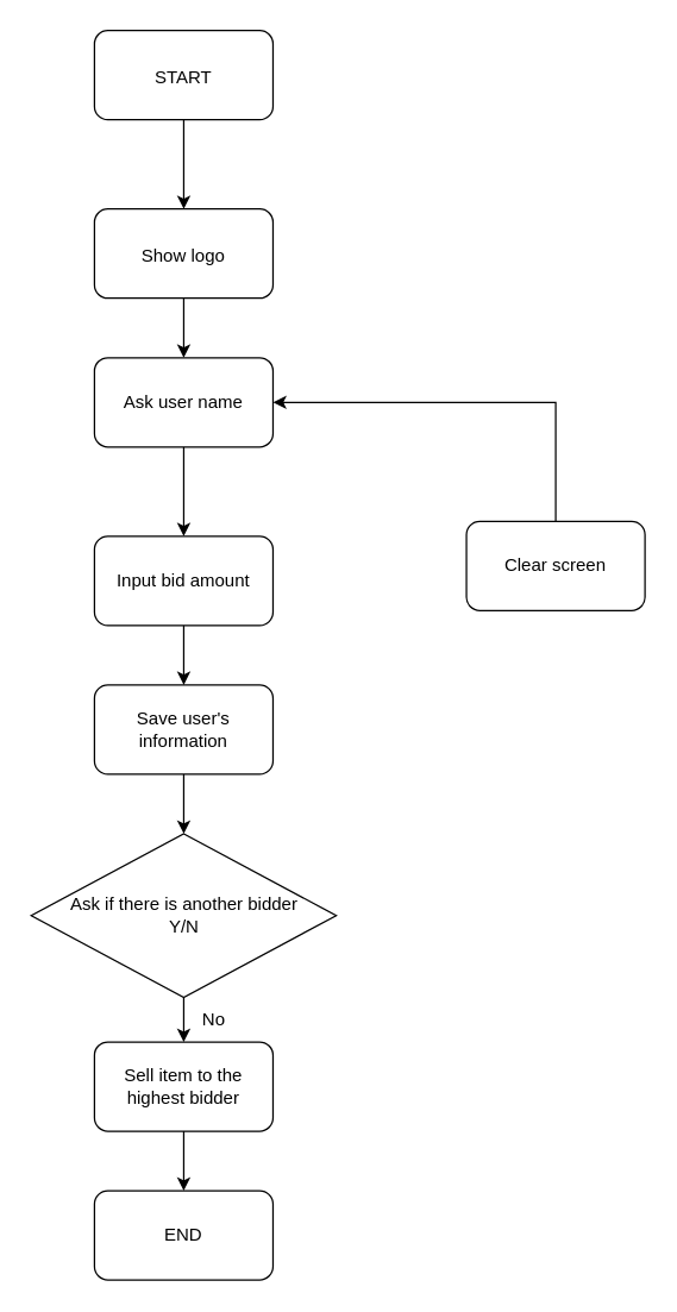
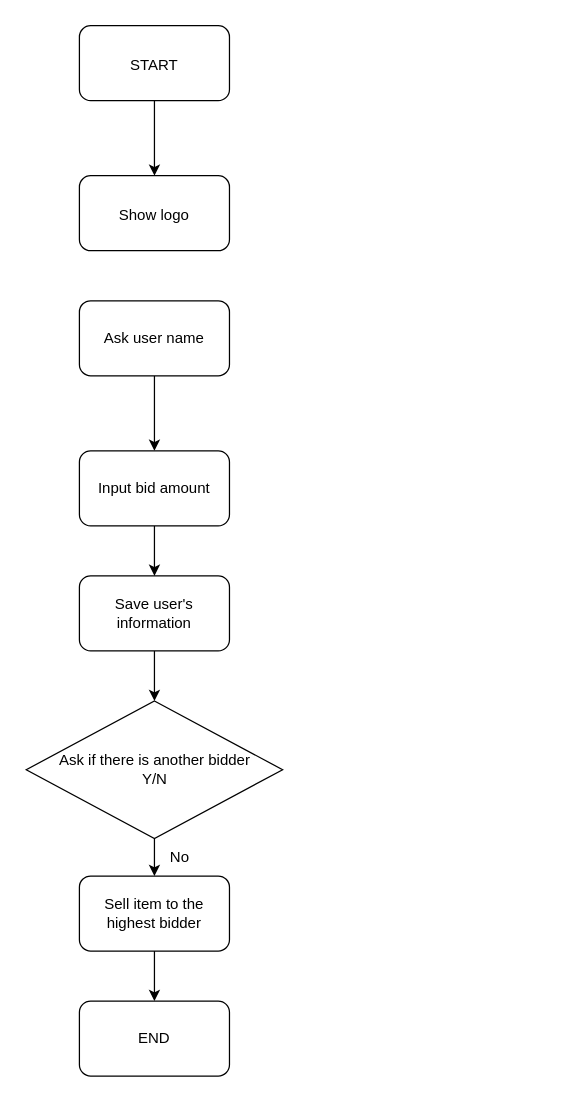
  <mxCell id="0" />
  <mxCell id="1" parent="0" />
  <mxCell id="2" value="" style="edgeStyle=orthogonalEdgeStyle;rounded=0;orthogonalLoop=1;jettySize=auto;html=1;fontSize=12;" edge="1" parent="1" source="3" target="5"><mxGeometry relative="1" as="geometry" /></mxCell>
  <mxCell id="3" value="&lt;font style=&quot;font-size: 12px;&quot;&gt;START&lt;/font&gt;" style="rounded=1;whiteSpace=wrap;html=1;fontSize=16;" parent="1" vertex="1"><mxGeometry x="63" y="20" width="120" height="60" as="geometry" /></mxCell>
- <mxCell id="4" value="" style="edgeStyle=orthogonalEdgeStyle;rounded=0;orthogonalLoop=1;jettySize=auto;html=1;fontSize=12;" edge="1" parent="1" source="5" target="7"><mxGeometry relative="1" as="geometry" /></mxCell>
  <mxCell id="5" value="&lt;font style=&quot;font-size: 12px;&quot;&gt;Show logo&lt;/font&gt;" style="rounded=1;whiteSpace=wrap;html=1;fontSize=16;" parent="1" vertex="1"><mxGeometry x="63" y="140" width="120" height="60" as="geometry" /></mxCell>
  <mxCell id="6" value="" style="edgeStyle=orthogonalEdgeStyle;rounded=0;orthogonalLoop=1;jettySize=auto;html=1;fontSize=12;" edge="1" parent="1" source="7" target="9"><mxGeometry relative="1" as="geometry" /></mxCell>
  <mxCell id="7" value="Ask user name" style="rounded=1;whiteSpace=wrap;html=1;" vertex="1" parent="1"><mxGeometry x="63" y="240" width="120" height="60" as="geometry" /></mxCell>
  <mxCell id="8" value="" style="edgeStyle=orthogonalEdgeStyle;rounded=0;orthogonalLoop=1;jettySize=auto;html=1;fontSize=12;" edge="1" parent="1" source="9" target="15"><mxGeometry relative="1" as="geometry" /></mxCell>
  <mxCell id="9" value="Input bid amount" style="rounded=1;whiteSpace=wrap;html=1;fontSize=12;" vertex="1" parent="1"><mxGeometry x="63" y="360" width="120" height="60" as="geometry" /></mxCell>
  <mxCell id="10" value="" style="edgeStyle=orthogonalEdgeStyle;rounded=0;orthogonalLoop=1;jettySize=auto;html=1;fontSize=12;" edge="1" parent="1" source="11" target="17"><mxGeometry relative="1" as="geometry" /></mxCell>
  <mxCell id="11" value="Ask if there is another bidder&lt;br&gt;Y/N" style="rhombus;whiteSpace=wrap;html=1;fontSize=12;" vertex="1" parent="1"><mxGeometry x="20.5" y="560" width="205" height="110" as="geometry" /></mxCell>
- <mxCell id="12" style="edgeStyle=orthogonalEdgeStyle;rounded=0;orthogonalLoop=1;jettySize=auto;html=1;exitX=0.5;exitY=0;exitDx=0;exitDy=0;entryX=1;entryY=0.5;entryDx=0;entryDy=0;fontSize=12;" edge="1" parent="1" source="13" target="7"><mxGeometry relative="1" as="geometry" /></mxCell>
- <mxCell id="13" value="Clear screen" style="rounded=1;whiteSpace=wrap;html=1;fontSize=12;" vertex="1" parent="1"><mxGeometry x="313" y="350" width="120" height="60" as="geometry" /></mxCell>
  <mxCell id="14" value="" style="edgeStyle=orthogonalEdgeStyle;rounded=0;orthogonalLoop=1;jettySize=auto;html=1;fontSize=12;" edge="1" parent="1" source="15" target="11"><mxGeometry relative="1" as="geometry" /></mxCell>
  <mxCell id="15" value="Save user's information" style="rounded=1;whiteSpace=wrap;html=1;fontSize=12;" vertex="1" parent="1"><mxGeometry x="63" y="460" width="120" height="60" as="geometry" /></mxCell>
  <mxCell id="16" value="" style="edgeStyle=orthogonalEdgeStyle;rounded=0;orthogonalLoop=1;jettySize=auto;html=1;fontSize=12;" edge="1" parent="1" source="17" target="18"><mxGeometry relative="1" as="geometry" /></mxCell>
  <mxCell id="17" value="Sell item to the highest bidder" style="rounded=1;whiteSpace=wrap;html=1;fontSize=12;" vertex="1" parent="1"><mxGeometry x="63" y="700" width="120" height="60" as="geometry" /></mxCell>
  <mxCell id="18" value="END" style="rounded=1;whiteSpace=wrap;html=1;fontSize=12;" vertex="1" parent="1"><mxGeometry x="63" y="800" width="120" height="60" as="geometry" /></mxCell>
  <mxCell id="19" value="No" style="text;html=1;align=center;verticalAlign=middle;resizable=0;points=[];autosize=1;strokeColor=none;fillColor=none;fontSize=12;" vertex="1" parent="1"><mxGeometry x="123" y="670" width="40" height="30" as="geometry" /></mxCell>
